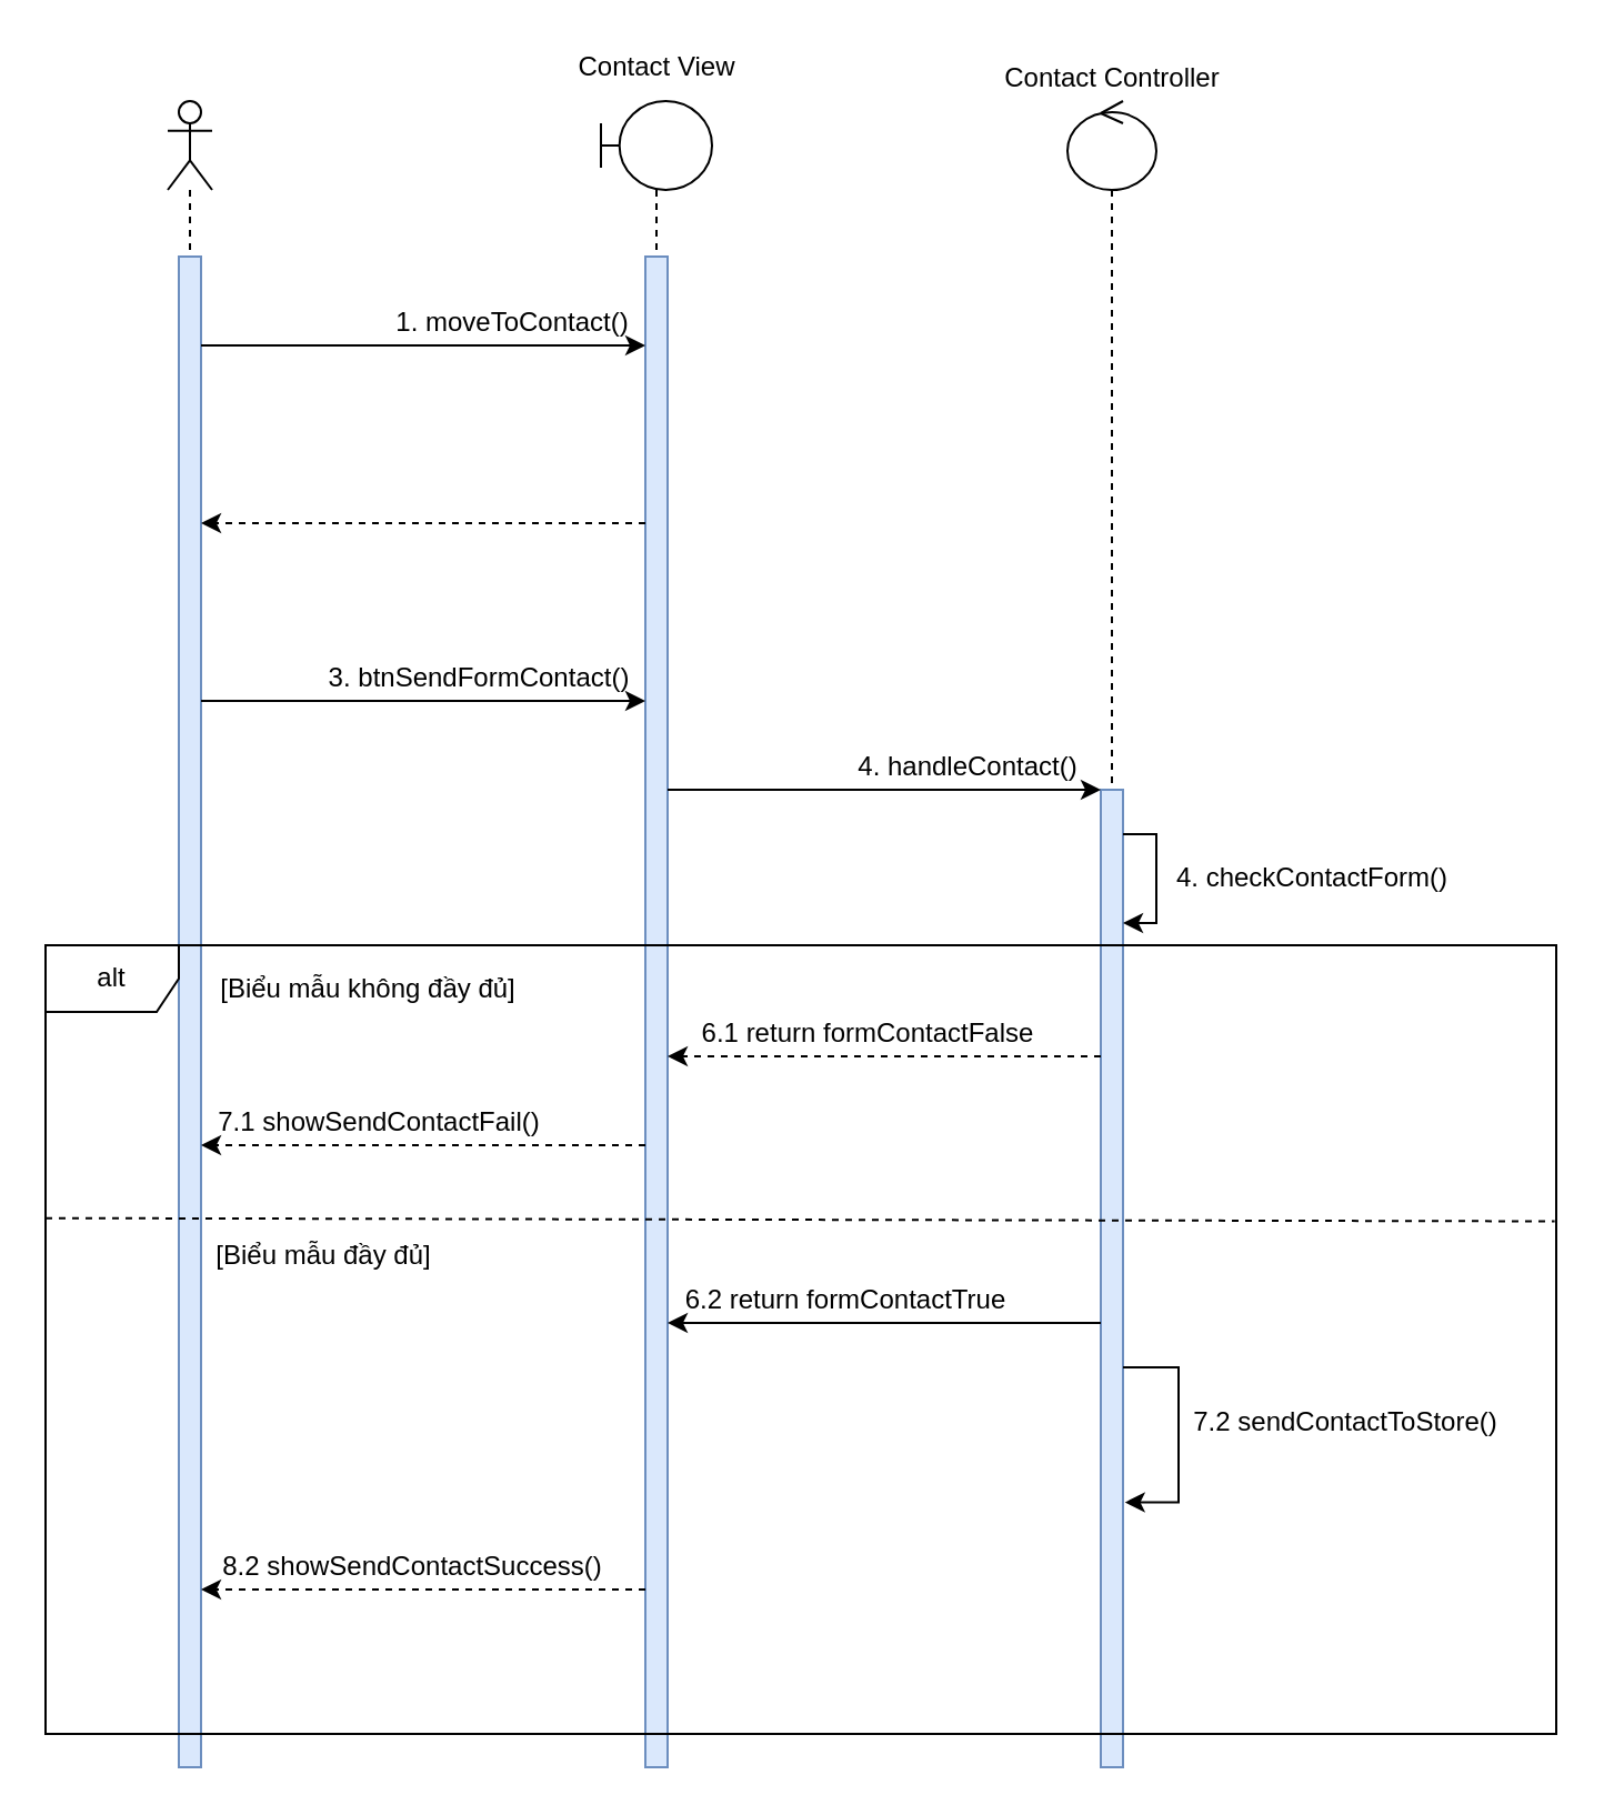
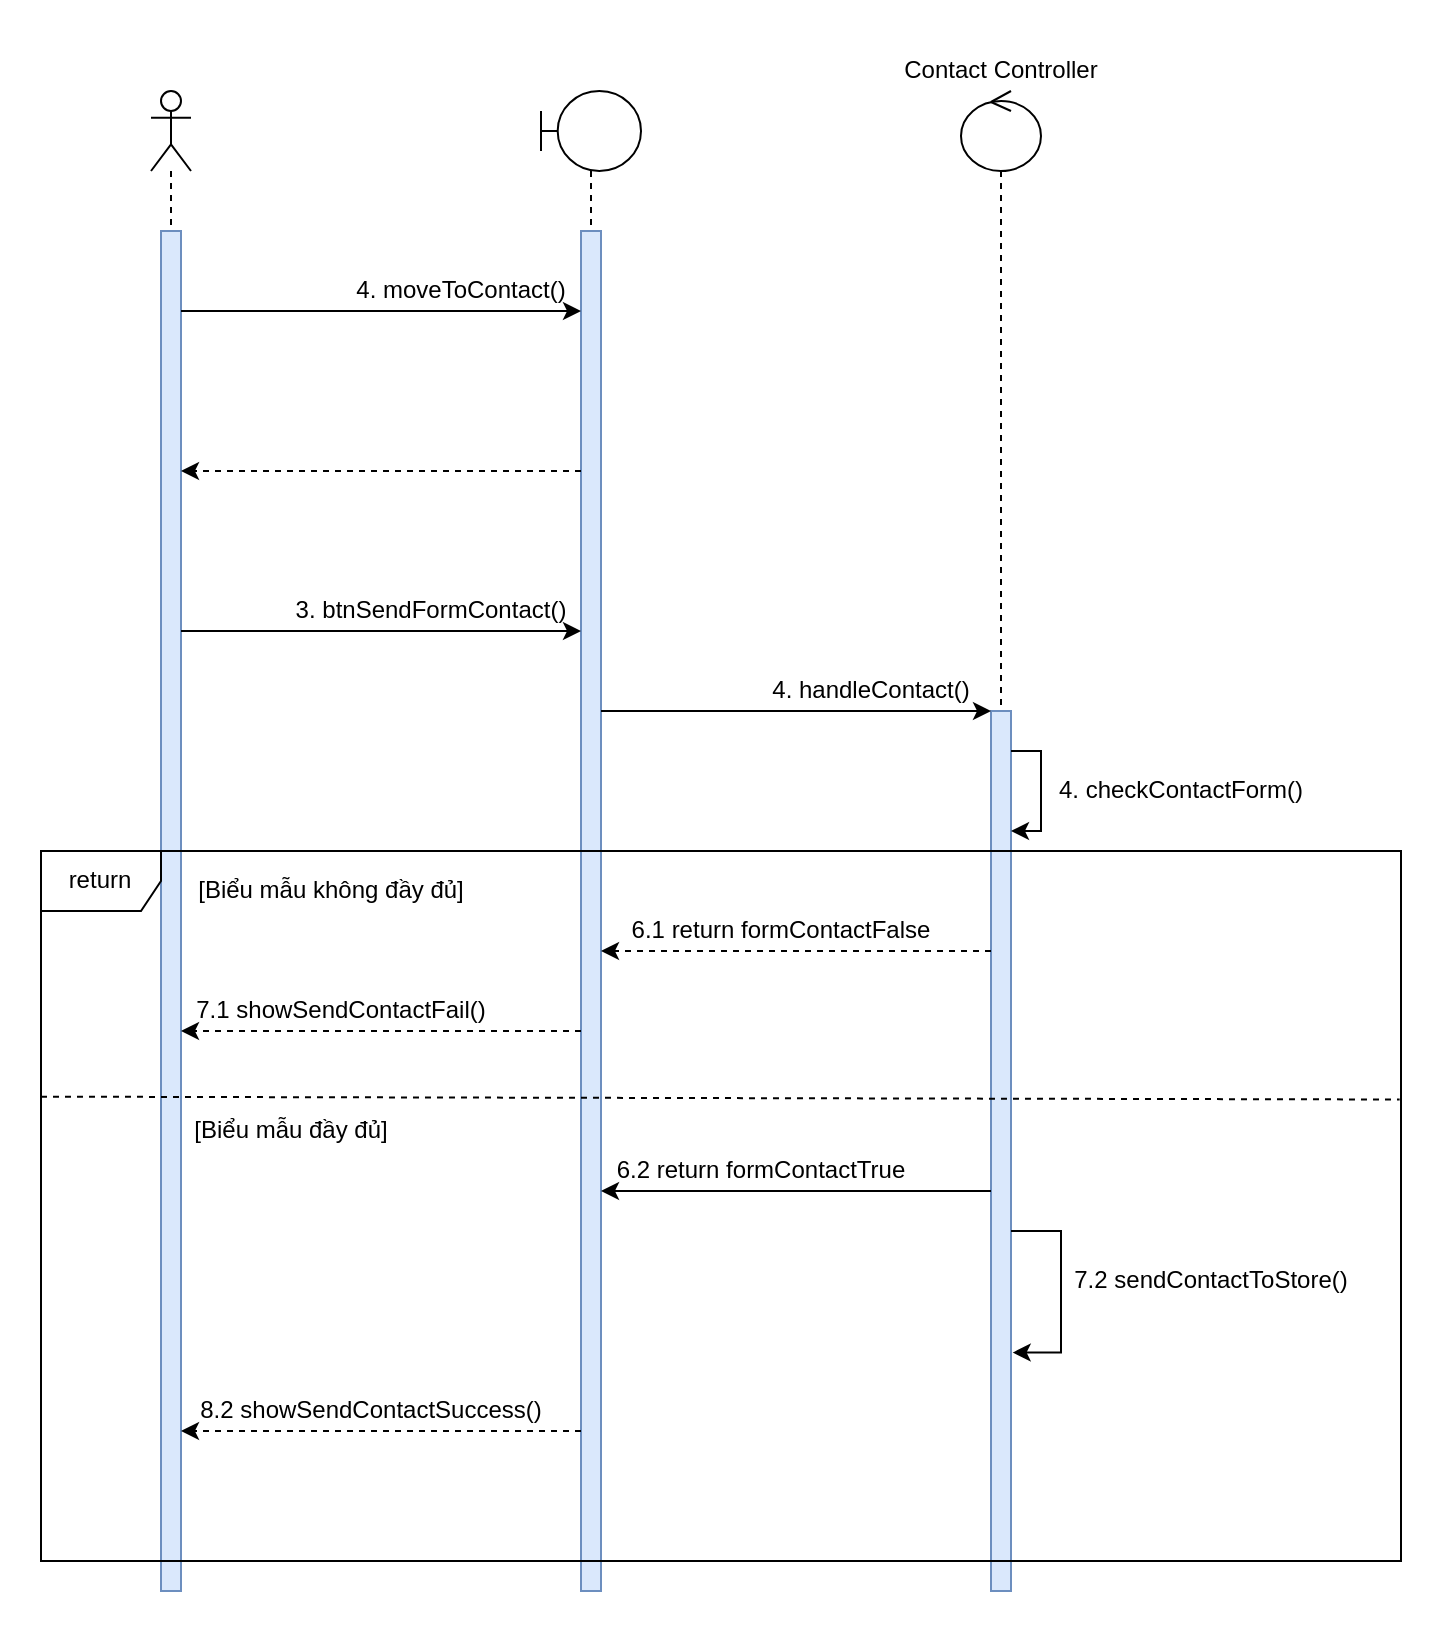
  <mxCell id="0" />
  <mxCell id="1" parent="0" />
  <mxCell id="2" value="" style="shape=umlLifeline;participant=umlActor;perimeter=lifelinePerimeter;whiteSpace=wrap;html=1;container=1;collapsible=0;recursiveResize=0;verticalAlign=top;spacingTop=36;outlineConnect=0;" parent="1" vertex="1"><mxGeometry x="75" y="45" width="20" height="750" as="geometry" /></mxCell>
  <mxCell id="3" value="" style="html=1;points=[];perimeter=orthogonalPerimeter;fillColor=#dae8fc;strokeColor=#6c8ebf;" parent="2" vertex="1"><mxGeometry x="5" y="70" width="10" height="680" as="geometry" /></mxCell>
  <mxCell id="4" value="Contact Controller" style="text;html=1;align=center;verticalAlign=middle;resizable=0;points=[];autosize=1;strokeColor=none;fillColor=none;" parent="1" vertex="1"><mxGeometry x="440" y="20" width="120" height="30" as="geometry" /></mxCell>
  <mxCell id="5" value="" style="shape=umlLifeline;participant=umlBoundary;perimeter=lifelinePerimeter;whiteSpace=wrap;html=1;container=1;collapsible=0;recursiveResize=0;verticalAlign=top;spacingTop=36;outlineConnect=0;" parent="1" vertex="1"><mxGeometry x="270" y="45" width="50" height="750" as="geometry" /></mxCell>
  <mxCell id="6" value="" style="html=1;points=[];perimeter=orthogonalPerimeter;fillColor=#dae8fc;strokeColor=#6c8ebf;" parent="5" vertex="1"><mxGeometry x="20" y="70" width="10" height="680" as="geometry" /></mxCell>
- <mxCell id="7" value="Contact View" style="text;html=1;align=center;verticalAlign=middle;resizable=0;points=[];autosize=1;strokeColor=none;fillColor=none;" parent="1" vertex="1"><mxGeometry x="250" y="20" width="90" height="20" as="geometry" /></mxCell>
  <mxCell id="8" value="" style="shape=umlLifeline;participant=umlControl;perimeter=lifelinePerimeter;whiteSpace=wrap;html=1;container=1;collapsible=0;recursiveResize=0;verticalAlign=top;spacingTop=36;outlineConnect=0;" parent="1" vertex="1"><mxGeometry x="480" y="45" width="40" height="750" as="geometry" /></mxCell>
  <mxCell id="9" value="" style="html=1;points=[];perimeter=orthogonalPerimeter;fillColor=#dae8fc;strokeColor=#6c8ebf;" parent="8" vertex="1"><mxGeometry x="15" y="310" width="10" height="440" as="geometry" /></mxCell>
  <mxCell id="10" style="edgeStyle=orthogonalEdgeStyle;rounded=0;orthogonalLoop=1;jettySize=auto;html=1;" parent="8" source="9" edge="1"><mxGeometry relative="1" as="geometry"><mxPoint x="25" y="370" as="targetPoint" /><Array as="points"><mxPoint x="40" y="330" /><mxPoint x="40" y="370" /><mxPoint x="25" y="370" /></Array></mxGeometry></mxCell>
  <mxCell id="11" style="edgeStyle=orthogonalEdgeStyle;rounded=0;orthogonalLoop=1;jettySize=auto;html=1;entryX=1.084;entryY=0.729;entryDx=0;entryDy=0;entryPerimeter=0;" parent="8" target="9" edge="1"><mxGeometry relative="1" as="geometry"><mxPoint x="25" y="570" as="sourcePoint" /><Array as="points"><mxPoint x="50" y="570" /><mxPoint x="50" y="631" /><mxPoint x="26" y="631" /></Array></mxGeometry></mxCell>
  <mxCell id="12" style="edgeStyle=orthogonalEdgeStyle;rounded=0;orthogonalLoop=1;jettySize=auto;html=1;" parent="1" source="3" target="6" edge="1"><mxGeometry relative="1" as="geometry"><Array as="points"><mxPoint x="200" y="155" /><mxPoint x="200" y="155" /></Array></mxGeometry></mxCell>
- <mxCell id="13" value="1. moveToContact()" style="text;html=1;align=center;verticalAlign=middle;resizable=0;points=[];autosize=1;strokeColor=none;fillColor=none;" parent="1" vertex="1"><mxGeometry x="170" y="135" width="120" height="20" as="geometry" /></mxCell>
+ <mxCell id="13" value="4. moveToContact()" style="text;html=1;align=center;verticalAlign=middle;resizable=0;points=[];autosize=1;strokeColor=none;fillColor=none;" parent="1" vertex="1"><mxGeometry x="170" y="135" width="120" height="20" as="geometry" /></mxCell>
  <mxCell id="14" style="edgeStyle=orthogonalEdgeStyle;rounded=0;orthogonalLoop=1;jettySize=auto;html=1;dashed=1;" parent="1" source="6" target="3" edge="1"><mxGeometry relative="1" as="geometry"><Array as="points"><mxPoint x="190" y="235" /><mxPoint x="190" y="235" /></Array></mxGeometry></mxCell>
  <mxCell id="15" style="edgeStyle=orthogonalEdgeStyle;rounded=0;orthogonalLoop=1;jettySize=auto;html=1;" parent="1" source="3" target="6" edge="1"><mxGeometry relative="1" as="geometry"><Array as="points"><mxPoint x="200" y="315" /><mxPoint x="200" y="315" /></Array></mxGeometry></mxCell>
  <mxCell id="16" value="3. btnSendFormContact()" style="text;html=1;align=center;verticalAlign=middle;resizable=0;points=[];autosize=1;strokeColor=none;fillColor=none;" parent="1" vertex="1"><mxGeometry x="140" y="295" width="150" height="20" as="geometry" /></mxCell>
  <mxCell id="17" value="[Biểu mẫu không đầy đủ]" style="text;html=1;align=center;verticalAlign=middle;resizable=0;points=[];autosize=1;strokeColor=none;fillColor=none;" parent="1" vertex="1"><mxGeometry x="90" y="435" width="150" height="20" as="geometry" /></mxCell>
  <mxCell id="18" style="edgeStyle=orthogonalEdgeStyle;rounded=0;orthogonalLoop=1;jettySize=auto;html=1;" parent="1" source="6" target="9" edge="1"><mxGeometry relative="1" as="geometry"><Array as="points"><mxPoint x="460" y="355" /><mxPoint x="460" y="355" /></Array></mxGeometry></mxCell>
  <mxCell id="19" value="4. handleContact()" style="text;html=1;align=center;verticalAlign=middle;resizable=0;points=[];autosize=1;strokeColor=none;fillColor=none;" parent="1" vertex="1"><mxGeometry x="380" y="335" width="110" height="20" as="geometry" /></mxCell>
  <mxCell id="20" value="4. checkContactForm()" style="text;html=1;align=center;verticalAlign=middle;resizable=0;points=[];autosize=1;strokeColor=none;fillColor=none;" parent="1" vertex="1"><mxGeometry x="520" y="385" width="140" height="20" as="geometry" /></mxCell>
  <mxCell id="21" style="edgeStyle=orthogonalEdgeStyle;rounded=0;orthogonalLoop=1;jettySize=auto;html=1;dashed=1;" parent="1" source="9" target="6" edge="1"><mxGeometry relative="1" as="geometry"><Array as="points"><mxPoint x="400" y="475" /><mxPoint x="400" y="475" /></Array></mxGeometry></mxCell>
  <mxCell id="22" value="6.1 return formContactFalse" style="text;html=1;align=center;verticalAlign=middle;resizable=0;points=[];autosize=1;strokeColor=none;fillColor=none;" parent="1" vertex="1"><mxGeometry x="310" y="455" width="160" height="20" as="geometry" /></mxCell>
  <mxCell id="23" style="edgeStyle=orthogonalEdgeStyle;rounded=0;orthogonalLoop=1;jettySize=auto;html=1;dashed=1;" parent="1" source="6" target="3" edge="1"><mxGeometry relative="1" as="geometry"><Array as="points"><mxPoint x="190" y="515" /><mxPoint x="190" y="515" /></Array></mxGeometry></mxCell>
  <mxCell id="24" value="7.1 showSendContactFail()" style="text;html=1;align=center;verticalAlign=middle;resizable=0;points=[];autosize=1;strokeColor=none;fillColor=none;" parent="1" vertex="1"><mxGeometry x="90" y="495" width="160" height="20" as="geometry" /></mxCell>
  <mxCell id="25" value="[Biểu mẫu đầy đủ]" style="text;html=1;align=center;verticalAlign=middle;resizable=0;points=[];autosize=1;strokeColor=none;fillColor=none;" parent="1" vertex="1"><mxGeometry x="90" y="555" width="110" height="20" as="geometry" /></mxCell>
  <mxCell id="26" style="edgeStyle=orthogonalEdgeStyle;rounded=0;orthogonalLoop=1;jettySize=auto;html=1;" parent="1" source="9" target="6" edge="1"><mxGeometry relative="1" as="geometry"><Array as="points"><mxPoint x="350" y="595" /><mxPoint x="350" y="595" /></Array></mxGeometry></mxCell>
  <mxCell id="27" value="6.2 return formContactTrue" style="text;html=1;align=center;verticalAlign=middle;resizable=0;points=[];autosize=1;strokeColor=none;fillColor=none;" parent="1" vertex="1"><mxGeometry x="300" y="575" width="160" height="20" as="geometry" /></mxCell>
  <mxCell id="28" style="edgeStyle=orthogonalEdgeStyle;rounded=0;orthogonalLoop=1;jettySize=auto;html=1;dashed=1;" parent="1" source="6" target="3" edge="1"><mxGeometry relative="1" as="geometry"><Array as="points"><mxPoint x="190" y="715" /><mxPoint x="190" y="715" /></Array></mxGeometry></mxCell>
  <mxCell id="29" value="8.2 showSendContactSuccess()" style="text;html=1;align=center;verticalAlign=middle;resizable=0;points=[];autosize=1;strokeColor=none;fillColor=none;" parent="1" vertex="1"><mxGeometry x="90" y="695" width="190" height="20" as="geometry" /></mxCell>
  <mxCell id="30" value="7.2 sendContactToStore()" style="text;html=1;align=center;verticalAlign=middle;resizable=0;points=[];autosize=1;strokeColor=none;fillColor=none;" parent="1" vertex="1"><mxGeometry x="530" y="630" width="150" height="20" as="geometry" /></mxCell>
- <mxCell id="31" value="alt" style="shape=umlFrame;whiteSpace=wrap;html=1;" parent="1" vertex="1"><mxGeometry x="20" y="425" width="680" height="355" as="geometry" /></mxCell>
+ <mxCell id="31" value="return" style="shape=umlFrame;whiteSpace=wrap;html=1;" parent="1" vertex="1"><mxGeometry x="20" y="425" width="680" height="355" as="geometry" /></mxCell>
  <mxCell id="32" value="" style="endArrow=none;dashed=1;html=1;rounded=0;exitX=0;exitY=0.346;exitDx=0;exitDy=0;exitPerimeter=0;entryX=0.999;entryY=0.35;entryDx=0;entryDy=0;entryPerimeter=0;" parent="1" source="31" target="31" edge="1"><mxGeometry width="50" height="50" relative="1" as="geometry"><mxPoint x="320" y="595" as="sourcePoint" /><mxPoint x="370" y="545" as="targetPoint" /></mxGeometry></mxCell>
